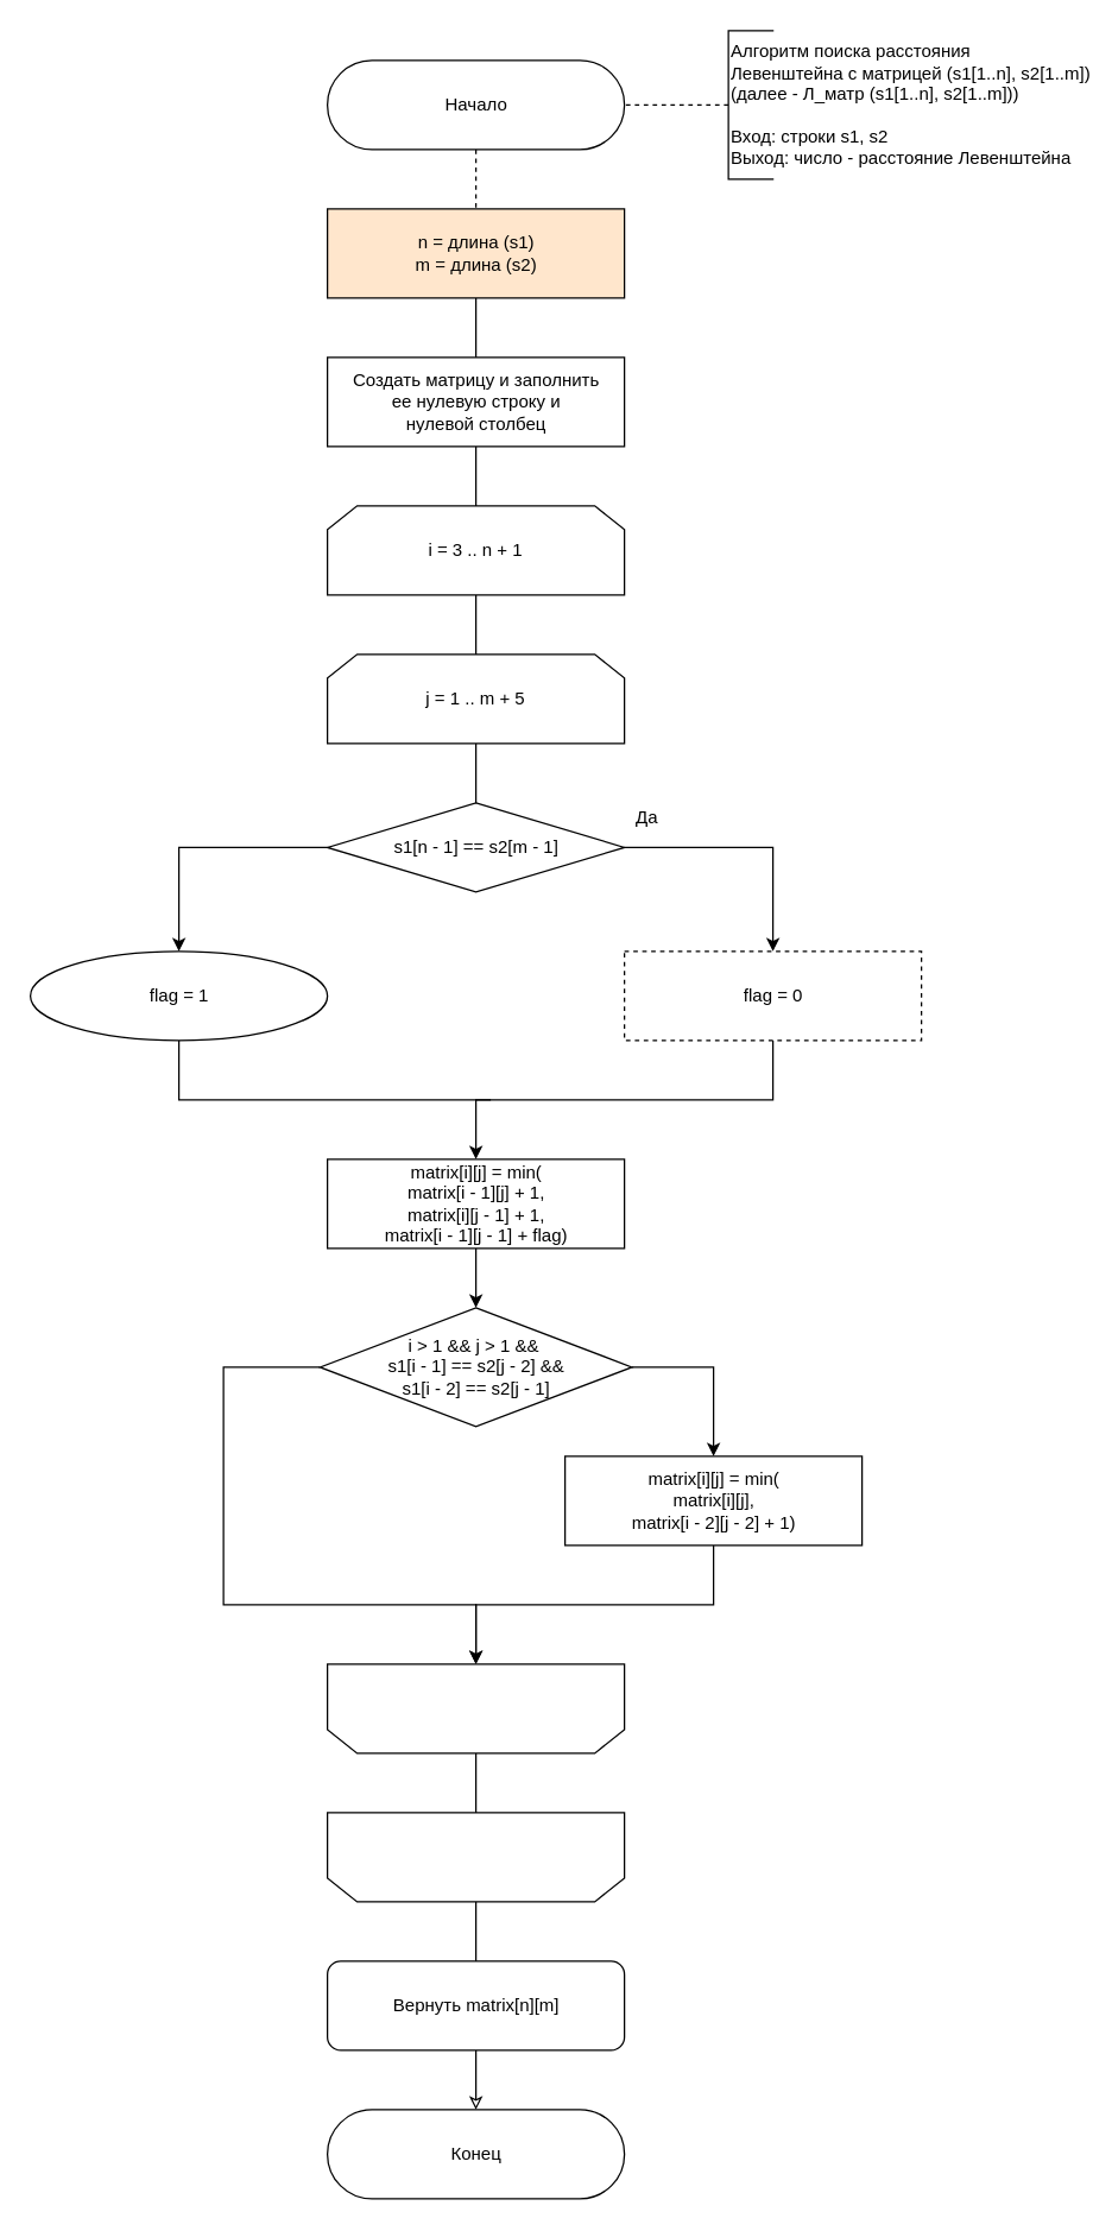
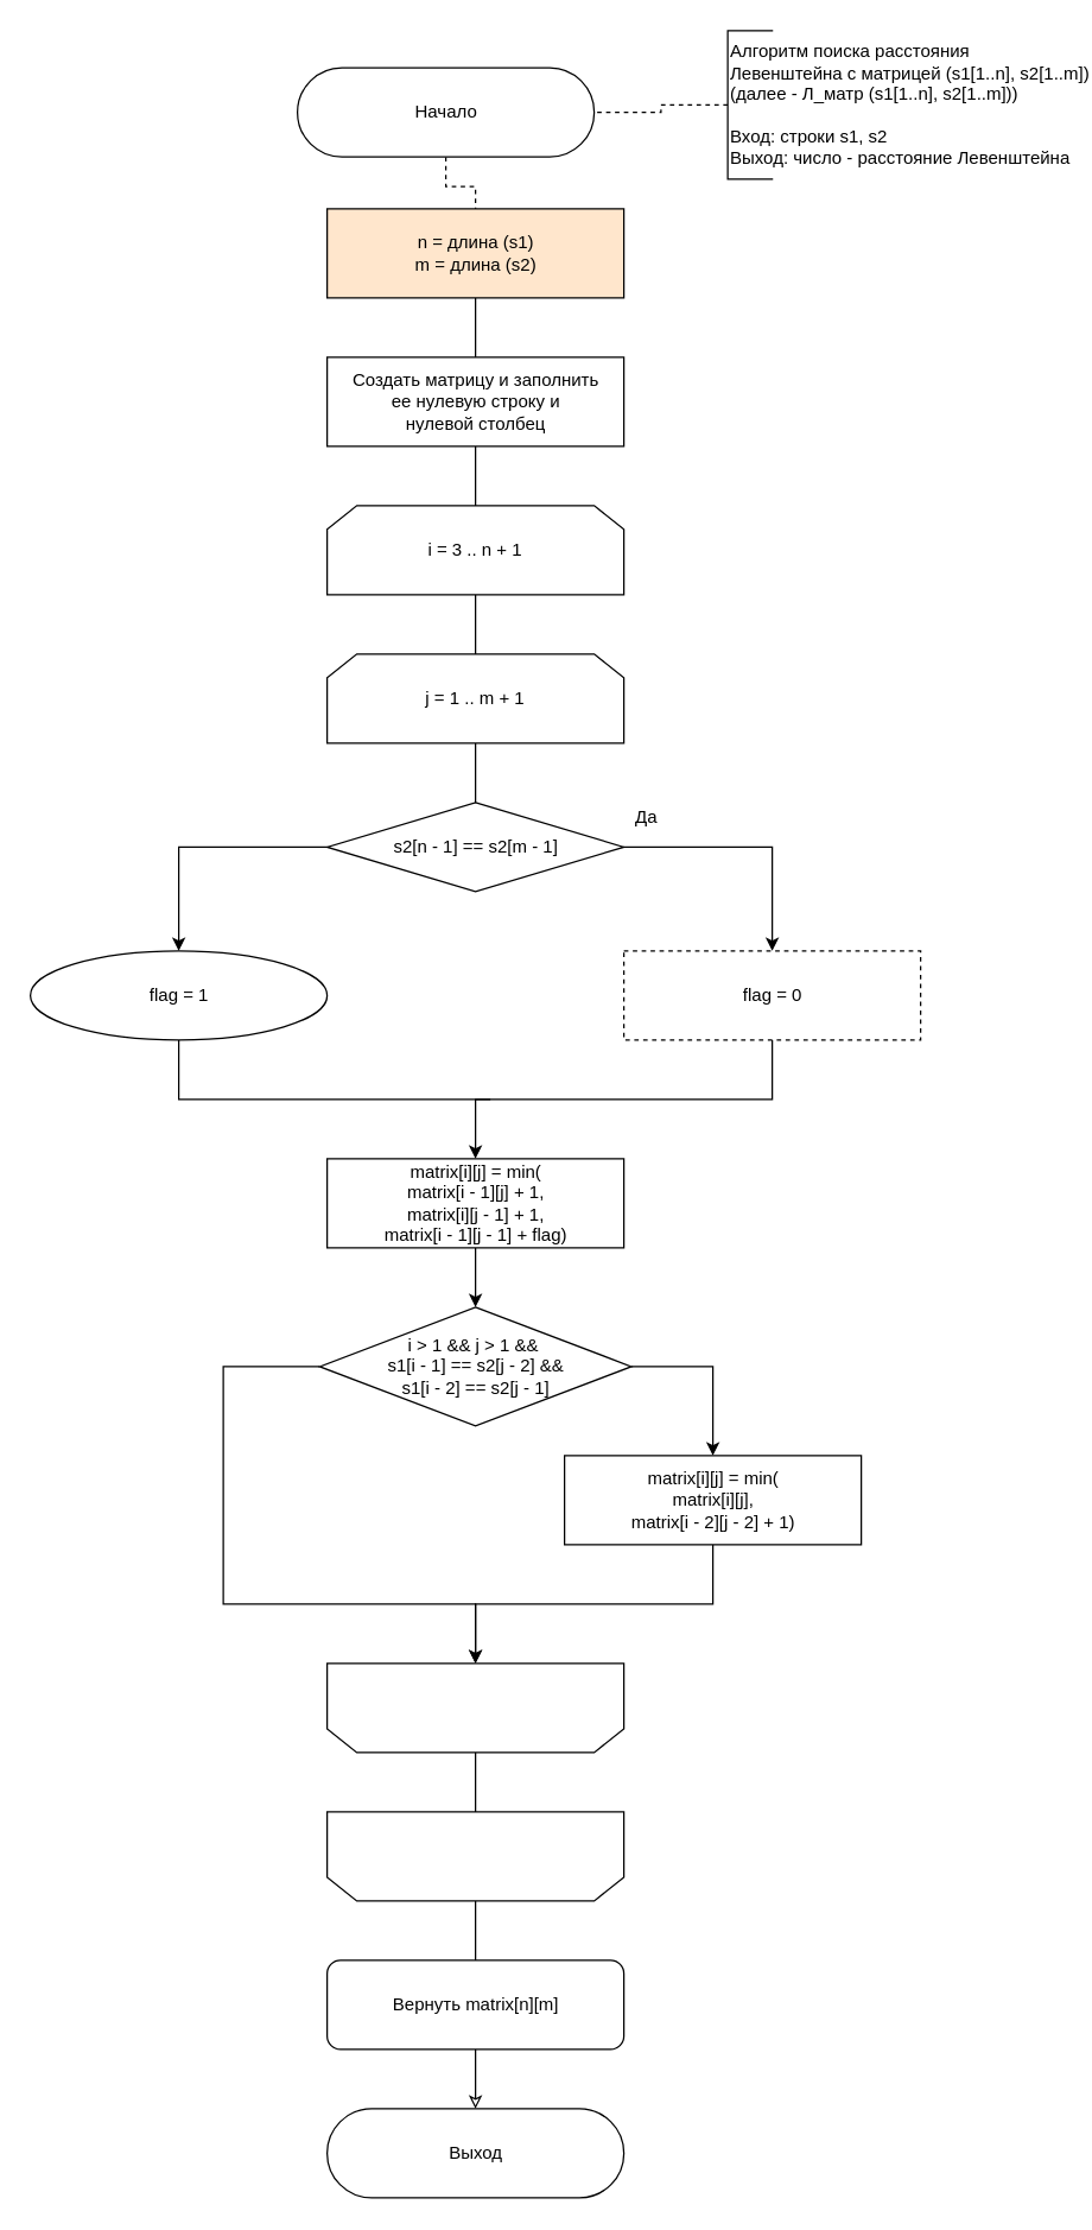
  <mxCell id="0" />
  <mxCell id="1" parent="0" />
  <mxCell id="2" style="edgeStyle=orthogonalEdgeStyle;rounded=0;orthogonalLoop=1;jettySize=auto;html=1;exitX=0.5;exitY=0.5;exitDx=0;exitDy=30;exitPerimeter=0;entryX=0.5;entryY=0;entryDx=0;entryDy=0;endArrow=none;endFill=0;dashed=1;" parent="1" source="3" target="5" edge="1"><mxGeometry relative="1" as="geometry" /></mxCell>
- <mxCell id="3" value="Начало" style="html=1;dashed=0;whitespace=wrap;shape=mxgraph.dfd.start" parent="1" vertex="1"><mxGeometry x="220" y="40" width="200" height="60" as="geometry" /></mxCell>
+ <mxCell id="3" value="Начало" style="html=1;dashed=0;whitespace=wrap;shape=mxgraph.dfd.start" parent="1" vertex="1"><mxGeometry x="200" y="45" width="200" height="60" as="geometry" /></mxCell>
  <mxCell id="4" style="edgeStyle=orthogonalEdgeStyle;rounded=0;orthogonalLoop=1;jettySize=auto;html=1;exitX=0.5;exitY=1;exitDx=0;exitDy=0;entryX=0.5;entryY=0;entryDx=0;entryDy=0;endArrow=none;endFill=0;" parent="1" source="5" edge="1"><mxGeometry relative="1" as="geometry"><mxPoint x="320" y="240" as="targetPoint" /></mxGeometry></mxCell>
  <mxCell id="5" value="n = длина (s1)&lt;br&gt;m = длина (s2)" style="html=1;dashed=0;whitespace=wrap;fillColor=#ffe6cc;" parent="1" vertex="1"><mxGeometry x="220" y="140" width="200" height="60" as="geometry" /></mxCell>
  <mxCell id="6" value="" style="edgeStyle=orthogonalEdgeStyle;rounded=0;orthogonalLoop=1;jettySize=auto;html=1;endArrow=none;endFill=0;dashed=1;" parent="1" source="7" target="3" edge="1"><mxGeometry relative="1" as="geometry" /></mxCell>
  <mxCell id="7" value="&lt;div&gt;&lt;span&gt;Алгоритм поиска расстояния&amp;nbsp;&lt;/span&gt;&lt;/div&gt;&lt;div&gt;&lt;span&gt;Левенштейна с матрицей (s1[1..n], s2[1..m])&lt;/span&gt;&lt;/div&gt;&lt;div&gt;&lt;span&gt;(далее - Л_матр (s1[1..n], s2[1..m]))&lt;/span&gt;&lt;/div&gt;&lt;div&gt;&lt;span&gt;&lt;br&gt;&lt;/span&gt;&lt;/div&gt;&lt;div&gt;Вход: строки s1, s2&lt;/div&gt;&lt;div&gt;Выход: число - расстояние Левенштейна&lt;/div&gt;" style="html=1;dashed=0;whitespace=wrap;shape=partialRectangle;right=0;align=left;" parent="1" vertex="1"><mxGeometry x="490" y="20" width="30" height="100" as="geometry" /></mxCell>
- <mxCell id="8" value="s1[n - 1] == s2[m - 1]" style="shape=rhombus;html=1;dashed=0;whitespace=wrap;perimeter=rhombusPerimeter;" parent="1" vertex="1"><mxGeometry x="220" y="540" width="200" height="60" as="geometry" /></mxCell>
+ <mxCell id="8" value="s2[n - 1] == s2[m - 1]" style="shape=rhombus;html=1;dashed=0;whitespace=wrap;perimeter=rhombusPerimeter;" parent="1" vertex="1"><mxGeometry x="220" y="540" width="200" height="60" as="geometry" /></mxCell>
  <mxCell id="9" style="edgeStyle=orthogonalEdgeStyle;rounded=0;orthogonalLoop=1;jettySize=auto;html=1;exitX=0.5;exitY=1;exitDx=0;exitDy=0;entryX=0.5;entryY=0;entryDx=0;entryDy=0;endArrow=none;endFill=0;" parent="1" source="10" target="12" edge="1"><mxGeometry relative="1" as="geometry" /></mxCell>
  <mxCell id="10" value="Создать матрицу и заполнить&lt;br&gt;ее нулевую строку и&lt;br&gt;нулевой столбец" style="html=1;dashed=0;whitespace=wrap;" parent="1" vertex="1"><mxGeometry x="220" y="240" width="200" height="60" as="geometry" /></mxCell>
  <mxCell id="11" style="edgeStyle=orthogonalEdgeStyle;rounded=0;orthogonalLoop=1;jettySize=auto;html=1;exitX=0.5;exitY=1;exitDx=0;exitDy=0;entryX=0.5;entryY=0;entryDx=0;entryDy=0;endArrow=none;endFill=0;" parent="1" source="12" target="14" edge="1"><mxGeometry relative="1" as="geometry" /></mxCell>
  <mxCell id="12" value="i = 3 .. n + 1" style="shape=loopLimit;whiteSpace=wrap;html=1;" parent="1" vertex="1"><mxGeometry x="220" y="340" width="200" height="60" as="geometry" /></mxCell>
  <mxCell id="13" style="edgeStyle=orthogonalEdgeStyle;rounded=0;orthogonalLoop=1;jettySize=auto;html=1;exitX=0.5;exitY=1;exitDx=0;exitDy=0;entryX=0.5;entryY=0;entryDx=0;entryDy=0;endArrow=none;endFill=0;" parent="1" source="14" target="8" edge="1"><mxGeometry relative="1" as="geometry" /></mxCell>
- <mxCell id="14" value="j = 1 .. m + 5" style="shape=loopLimit;whiteSpace=wrap;html=1;" parent="1" vertex="1"><mxGeometry x="220" y="440" width="200" height="60" as="geometry" /></mxCell>
+ <mxCell id="14" value="j = 1 .. m + 1" style="shape=loopLimit;whiteSpace=wrap;html=1;" parent="1" vertex="1"><mxGeometry x="220" y="440" width="200" height="60" as="geometry" /></mxCell>
  <mxCell id="15" style="edgeStyle=orthogonalEdgeStyle;rounded=0;orthogonalLoop=1;jettySize=auto;html=1;exitX=0;exitY=0.5;exitDx=0;exitDy=0;entryX=0.5;entryY=0;entryDx=0;entryDy=0;endArrow=classic;endFill=1;" parent="1" target="20" edge="1"><mxGeometry relative="1" as="geometry"><mxPoint x="220" y="570" as="sourcePoint" /><Array as="points"><mxPoint x="120" y="570" /></Array></mxGeometry></mxCell>
  <mxCell id="16" style="edgeStyle=orthogonalEdgeStyle;rounded=0;orthogonalLoop=1;jettySize=auto;html=1;exitX=1;exitY=0.5;exitDx=0;exitDy=0;entryX=0.5;entryY=0;entryDx=0;entryDy=0;endArrow=classic;endFill=1;" parent="1" target="18" edge="1"><mxGeometry relative="1" as="geometry"><mxPoint x="420" y="570" as="sourcePoint" /><Array as="points"><mxPoint x="520" y="570" /></Array></mxGeometry></mxCell>
  <mxCell id="17" style="edgeStyle=orthogonalEdgeStyle;rounded=0;orthogonalLoop=1;jettySize=auto;html=1;exitX=0.5;exitY=1;exitDx=0;exitDy=0;entryX=0.5;entryY=0;entryDx=0;entryDy=0;endArrow=classic;endFill=1;" parent="1" source="18" target="23" edge="1"><mxGeometry relative="1" as="geometry" /></mxCell>
  <mxCell id="18" value="flag = 0" style="html=1;dashed=1;whitespace=wrap;" parent="1" vertex="1"><mxGeometry x="420" y="640" width="200" height="60" as="geometry" /></mxCell>
  <mxCell id="19" style="edgeStyle=orthogonalEdgeStyle;rounded=0;orthogonalLoop=1;jettySize=auto;html=1;exitX=0.5;exitY=1;exitDx=0;exitDy=0;endArrow=none;endFill=0;" parent="1" source="20" edge="1"><mxGeometry relative="1" as="geometry"><mxPoint x="330" y="740" as="targetPoint" /><Array as="points"><mxPoint x="120" y="740" /></Array></mxGeometry></mxCell>
  <mxCell id="20" value="flag = 1" style="ellipse;html=1;dashed=0;whitespace=wrap;" parent="1" vertex="1"><mxGeometry x="20" y="640" width="200" height="60" as="geometry" /></mxCell>
  <mxCell id="21" value="Да" style="text;html=1;align=center;verticalAlign=middle;resizable=0;points=[];autosize=1;strokeColor=none;" parent="1" vertex="1"><mxGeometry x="420" y="540" width="30" height="20" as="geometry" /></mxCell>
  <mxCell id="22" style="edgeStyle=none;rounded=0;html=1;exitX=0.5;exitY=1;exitDx=0;exitDy=0;" parent="1" source="23" target="33" edge="1"><mxGeometry relative="1" as="geometry" /></mxCell>
  <mxCell id="23" value="matrix[i][j] = min(&lt;br&gt;matrix[i - 1][j] + 1,&lt;br&gt;matrix[i][j - 1] + 1,&lt;br&gt;matrix[i - 1][j - 1] + flag)" style="html=1;dashed=0;whitespace=wrap;" parent="1" vertex="1"><mxGeometry x="220" y="780" width="200" height="60" as="geometry" /></mxCell>
  <mxCell id="24" value="" style="shape=loopLimit;whiteSpace=wrap;html=1;rounded=0;sketch=0;shadow=0;rotation=-180;horizontal=1;verticalAlign=middle;" parent="1" vertex="1"><mxGeometry x="220" y="1120" width="200" height="60" as="geometry" /></mxCell>
  <mxCell id="25" value="" style="edgeStyle=orthogonalEdgeStyle;rounded=0;orthogonalLoop=1;jettySize=auto;html=1;endArrow=none;endFill=0;" parent="1" source="27" target="24" edge="1"><mxGeometry relative="1" as="geometry" /></mxCell>
  <mxCell id="26" style="edgeStyle=orthogonalEdgeStyle;rounded=0;orthogonalLoop=1;jettySize=auto;html=1;exitX=0.5;exitY=0;exitDx=0;exitDy=0;entryX=0.5;entryY=0;entryDx=0;entryDy=0;endArrow=none;endFill=0;" parent="1" source="27" target="29" edge="1"><mxGeometry relative="1" as="geometry" /></mxCell>
  <mxCell id="27" value="" style="shape=loopLimit;whiteSpace=wrap;html=1;rounded=0;sketch=0;shadow=0;rotation=-180;horizontal=1;verticalAlign=middle;" parent="1" vertex="1"><mxGeometry x="220" y="1220" width="200" height="60" as="geometry" /></mxCell>
  <mxCell id="28" style="edgeStyle=orthogonalEdgeStyle;rounded=0;orthogonalLoop=1;jettySize=auto;html=1;exitX=0.5;exitY=1;exitDx=0;exitDy=0;entryX=0.5;entryY=0.5;entryDx=0;entryDy=-30;entryPerimeter=0;endArrow=classic;endFill=0;" parent="1" source="29" target="30" edge="1"><mxGeometry relative="1" as="geometry" /></mxCell>
  <mxCell id="29" value="Вернуть matrix[n][m]" style="html=1;dashed=0;whitespace=wrap;rounded=1;" parent="1" vertex="1"><mxGeometry x="220" y="1320" width="200" height="60" as="geometry" /></mxCell>
- <mxCell id="30" value="Конец" style="html=1;dashed=0;whitespace=wrap;shape=mxgraph.dfd.start" parent="1" vertex="1"><mxGeometry x="220" y="1420" width="200" height="60" as="geometry" /></mxCell>
+ <mxCell id="30" value="Выход" style="html=1;dashed=0;whitespace=wrap;shape=mxgraph.dfd.start" parent="1" vertex="1"><mxGeometry x="220" y="1420" width="200" height="60" as="geometry" /></mxCell>
  <mxCell id="31" style="edgeStyle=none;html=1;exitX=1;exitY=0.5;exitDx=0;exitDy=0;entryX=0.5;entryY=0;entryDx=0;entryDy=0;rounded=0;" parent="1" source="33" target="35" edge="1"><mxGeometry relative="1" as="geometry"><Array as="points"><mxPoint x="480" y="920" /></Array></mxGeometry></mxCell>
  <mxCell id="32" style="edgeStyle=none;rounded=0;html=1;exitX=0;exitY=0.5;exitDx=0;exitDy=0;entryX=0.5;entryY=1;entryDx=0;entryDy=0;" parent="1" source="33" target="24" edge="1"><mxGeometry relative="1" as="geometry"><Array as="points"><mxPoint x="150" y="920" /><mxPoint x="150" y="1080" /><mxPoint x="320" y="1080" /></Array></mxGeometry></mxCell>
  <mxCell id="33" value="i &amp;gt; 1 &amp;amp;&amp;amp; j &amp;gt; 1 &amp;amp;&amp;amp;&amp;nbsp;&lt;br&gt;s1[i - 1] == s2[j - 2] &amp;amp;&amp;amp;&lt;br&gt;s1[i - 2] == s2[j - 1]" style="shape=rhombus;html=1;dashed=0;whitespace=wrap;perimeter=rhombusPerimeter;" parent="1" vertex="1"><mxGeometry x="215" y="880" width="210" height="80" as="geometry" /></mxCell>
  <mxCell id="34" style="edgeStyle=none;rounded=0;html=1;exitX=0.5;exitY=1;exitDx=0;exitDy=0;entryX=0.5;entryY=1;entryDx=0;entryDy=0;" parent="1" source="35" target="24" edge="1"><mxGeometry relative="1" as="geometry"><Array as="points"><mxPoint x="480" y="1080" /><mxPoint x="320" y="1080" /></Array></mxGeometry></mxCell>
  <mxCell id="35" value="matrix[i][j] = min(&lt;br&gt;matrix[i][j],&lt;br&gt;matrix[i - 2][j - 2] + 1)" style="html=1;dashed=0;whitespace=wrap;" parent="1" vertex="1"><mxGeometry x="380" y="980" width="200" height="60" as="geometry" /></mxCell>
